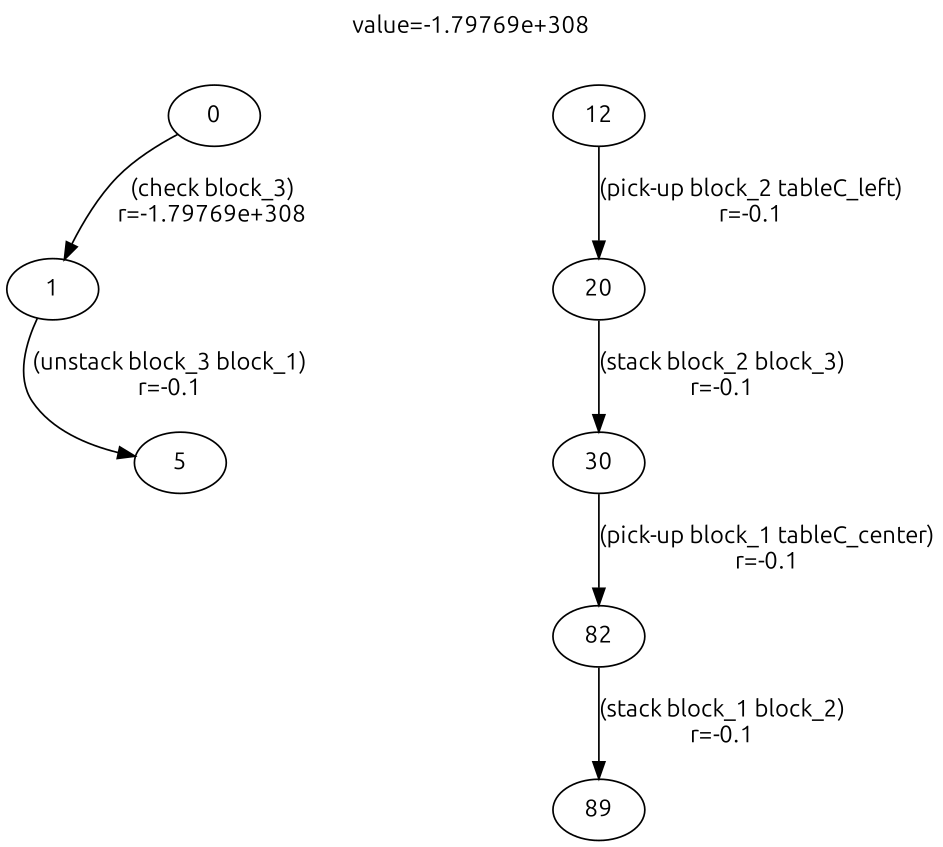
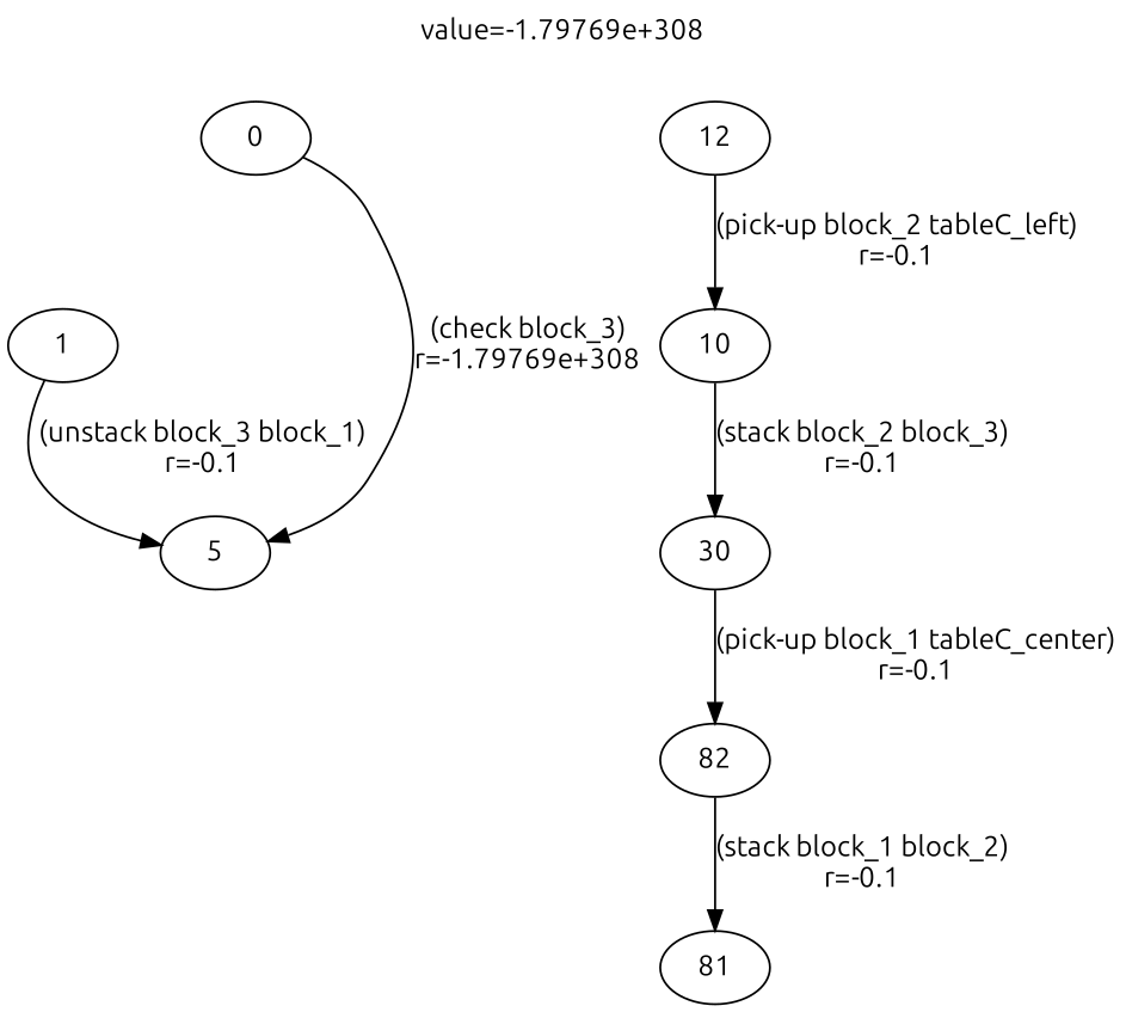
  digraph {
    fontname=Ubuntu
    label="value=-1.79769e+308"
    labelloc=top
    node [fontname=Ubuntu]
    edge [fontname=Ubuntu]
    0
    1
    5
    12
-   20
+   20 [label=10]
    n6 [label=30]
    n7 [label=82]
-   81 [label=89]
-   0 -> 1 [label="(check block_3)\nr=-1.79769e+308"]
+   81
+   0 -> 5 [label="(check block_3)\nr=-1.79769e+308"]
    1 -> 5 [label="(unstack block_3 block_1)\nr=-0.1"]
    12 -> 20 [label="(pick-up block_2 tableC_left)\nr=-0.1"]
    20 -> n6 [label="(stack block_2 block_3)\nr=-0.1"]
    n6 -> n7 [label="(pick-up block_1 tableC_center)\nr=-0.1"]
    n7 -> 81 [label="(stack block_1 block_2)\nr=-0.1"]
  }
